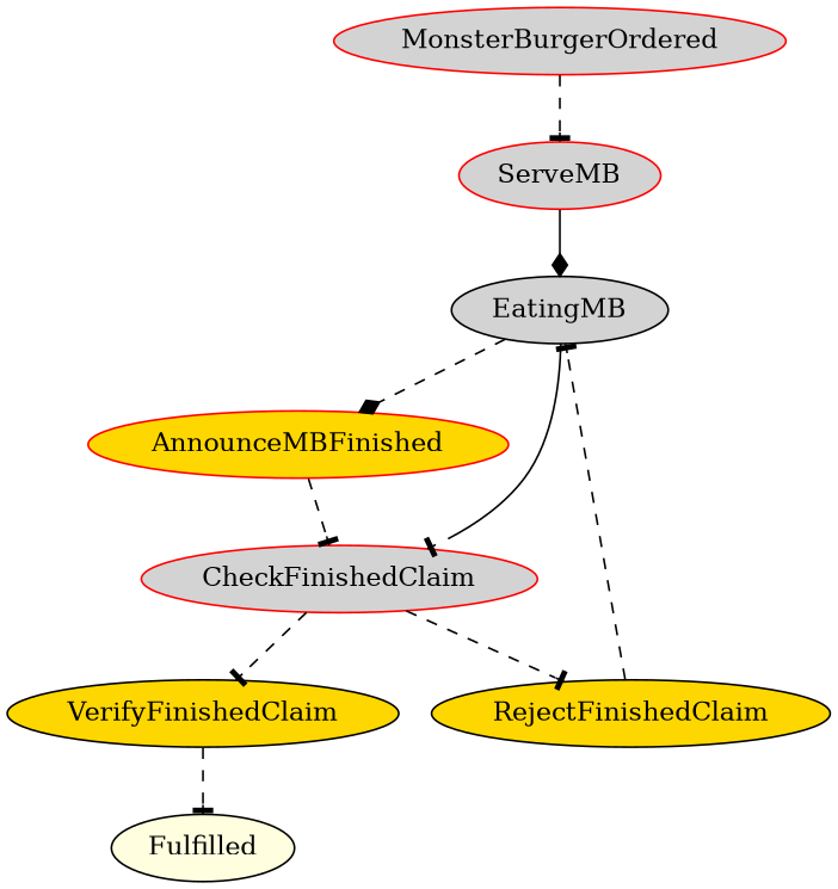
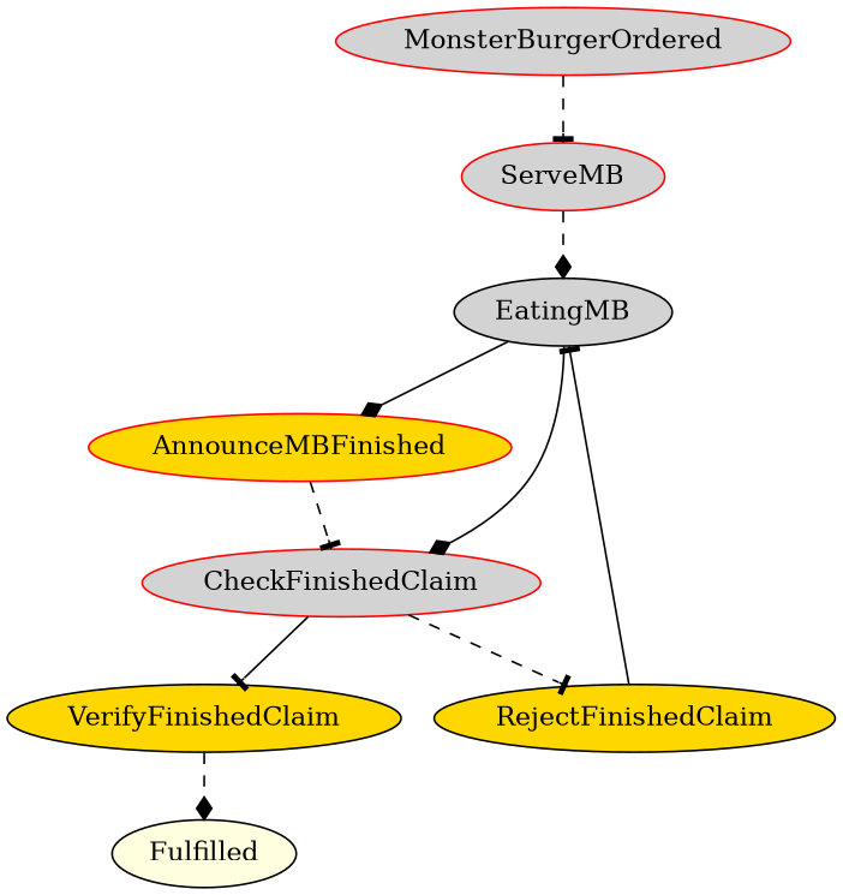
  digraph {
    node [fillcolor=lightgrey style=filled]
    edge [arrowhead=tee style=dashed]
    n1 [color=Red label=MonsterBurgerOrdered]
    n2 [color=Red label=ServeMB]
    n3 [label=EatingMB]
    n4 [color=Red fillcolor=gold label=AnnounceMBFinished]
    n5 [color=Red label=CheckFinishedClaim]
    Fulfilled [fillcolor=lightyellow]
    n7 [fillcolor=gold label=RejectFinishedClaim]
    n8 [fillcolor=gold label=VerifyFinishedClaim]
    n1 -> n2
-   n2 -> n3 [arrowhead=diamond style=solid]
-   n3 -> n4 [arrowhead=diamond]
-   n3 -> n5 [style=""]
+   n2 -> n3 [arrowhead=diamond]
+   n3 -> n4 [arrowhead=diamond style=""]
+   n3 -> n5 [arrowhead=diamond style=""]
    n4 -> n5
    n5 -> n7
-   n5 -> n8
-   n7 -> n3
-   n8 -> Fulfilled
+   n5 -> n8 [style=""]
+   n7 -> n3 [style=solid]
+   n8 -> Fulfilled [arrowhead=diamond]
  }
